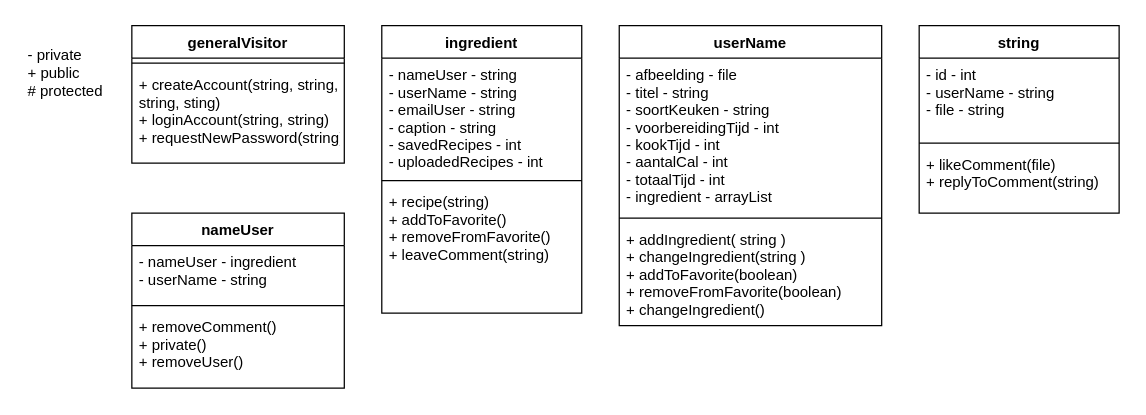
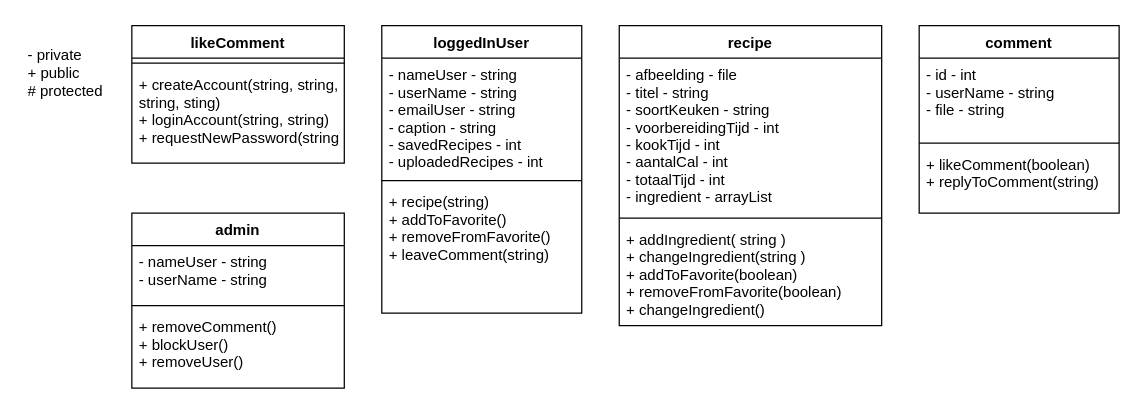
  <mxCell id="0" />
  <mxCell id="1" parent="0" />
- <mxCell id="2" value="userName" style="swimlane;fontStyle=1;align=center;verticalAlign=top;childLayout=stackLayout;horizontal=1;startSize=26;horizontalStack=0;resizeParent=1;resizeParentMax=0;resizeLast=0;collapsible=1;marginBottom=0;" vertex="1" parent="1"><mxGeometry x="495" y="20" width="210" height="240" as="geometry" /></mxCell>
+ <mxCell id="2" value="recipe" style="swimlane;fontStyle=1;align=center;verticalAlign=top;childLayout=stackLayout;horizontal=1;startSize=26;horizontalStack=0;resizeParent=1;resizeParentMax=0;resizeLast=0;collapsible=1;marginBottom=0;" vertex="1" parent="1"><mxGeometry x="495" y="20" width="210" height="240" as="geometry" /></mxCell>
  <mxCell id="3" value="- afbeelding - file&#10;- titel - string&#10;- soortKeuken - string&#10;- voorbereidingTijd - int&#10;- kookTijd - int&#10;- aantalCal - int&#10;- totaalTijd - int&#10;- ingredient - arrayList" style="text;strokeColor=none;fillColor=none;align=left;verticalAlign=top;spacingLeft=4;spacingRight=4;overflow=hidden;rotatable=0;points=[[0,0.5],[1,0.5]];portConstraint=eastwest;" vertex="1" parent="2"><mxGeometry y="26" width="210" height="124" as="geometry" /></mxCell>
  <mxCell id="4" value="" style="line;strokeWidth=1;fillColor=none;align=left;verticalAlign=middle;spacingTop=-1;spacingLeft=3;spacingRight=3;rotatable=0;labelPosition=right;points=[];portConstraint=eastwest;" vertex="1" parent="2"><mxGeometry y="150" width="210" height="8" as="geometry" /></mxCell>
  <mxCell id="5" value="+ addIngredient( string )&#10;+ changeIngredient(string )&#10;+ addToFavorite(boolean)&#10;+ removeFromFavorite(boolean)&#10;+ changeIngredient()" style="text;strokeColor=none;fillColor=none;align=left;verticalAlign=top;spacingLeft=4;spacingRight=4;overflow=hidden;rotatable=0;points=[[0,0.5],[1,0.5]];portConstraint=eastwest;" vertex="1" parent="2"><mxGeometry y="158" width="210" height="82" as="geometry" /></mxCell>
- <mxCell id="6" value="generalVisitor" style="swimlane;fontStyle=1;align=center;verticalAlign=top;childLayout=stackLayout;horizontal=1;startSize=26;horizontalStack=0;resizeParent=1;resizeParentMax=0;resizeLast=0;collapsible=1;marginBottom=0;" vertex="1" parent="1"><mxGeometry x="105" y="20" width="170" height="110" as="geometry" /></mxCell>
+ <mxCell id="6" value="likeComment" style="swimlane;fontStyle=1;align=center;verticalAlign=top;childLayout=stackLayout;horizontal=1;startSize=26;horizontalStack=0;resizeParent=1;resizeParentMax=0;resizeLast=0;collapsible=1;marginBottom=0;" vertex="1" parent="1"><mxGeometry x="105" y="20" width="170" height="110" as="geometry" /></mxCell>
  <mxCell id="7" value="" style="line;strokeWidth=1;fillColor=none;align=left;verticalAlign=middle;spacingTop=-1;spacingLeft=3;spacingRight=3;rotatable=0;labelPosition=right;points=[];portConstraint=eastwest;" vertex="1" parent="6"><mxGeometry y="26" width="170" height="8" as="geometry" /></mxCell>
  <mxCell id="8" value="+ createAccount(string, string, &#10;string, sting)&#10;+ loginAccount(string, string)&#10;+ requestNewPassword(string)" style="text;strokeColor=none;fillColor=none;align=left;verticalAlign=top;spacingLeft=4;spacingRight=4;overflow=hidden;rotatable=0;points=[[0,0.5],[1,0.5]];portConstraint=eastwest;" vertex="1" parent="6"><mxGeometry y="34" width="170" height="76" as="geometry" /></mxCell>
- <mxCell id="9" value="ingredient" style="swimlane;fontStyle=1;align=center;verticalAlign=top;childLayout=stackLayout;horizontal=1;startSize=26;horizontalStack=0;resizeParent=1;resizeParentMax=0;resizeLast=0;collapsible=1;marginBottom=0;" vertex="1" parent="1"><mxGeometry x="305" y="20" width="160" height="230" as="geometry" /></mxCell>
+ <mxCell id="9" value="loggedInUser" style="swimlane;fontStyle=1;align=center;verticalAlign=top;childLayout=stackLayout;horizontal=1;startSize=26;horizontalStack=0;resizeParent=1;resizeParentMax=0;resizeLast=0;collapsible=1;marginBottom=0;" vertex="1" parent="1"><mxGeometry x="305" y="20" width="160" height="230" as="geometry" /></mxCell>
  <mxCell id="10" value="- nameUser - string&#10;- userName - string&#10;- emailUser - string&#10;- caption - string&#10;- savedRecipes - int&#10;- uploadedRecipes - int" style="text;strokeColor=none;fillColor=none;align=left;verticalAlign=top;spacingLeft=4;spacingRight=4;overflow=hidden;rotatable=0;points=[[0,0.5],[1,0.5]];portConstraint=eastwest;" vertex="1" parent="9"><mxGeometry y="26" width="160" height="94" as="geometry" /></mxCell>
  <mxCell id="11" value="" style="line;strokeWidth=1;fillColor=none;align=left;verticalAlign=middle;spacingTop=-1;spacingLeft=3;spacingRight=3;rotatable=0;labelPosition=right;points=[];portConstraint=eastwest;" vertex="1" parent="9"><mxGeometry y="120" width="160" height="8" as="geometry" /></mxCell>
  <mxCell id="12" value="+ recipe(string)&#10;+ addToFavorite()&#10;+ removeFromFavorite()&#10;+ leaveComment(string)" style="text;strokeColor=none;fillColor=none;align=left;verticalAlign=top;spacingLeft=4;spacingRight=4;overflow=hidden;rotatable=0;points=[[0,0.5],[1,0.5]];portConstraint=eastwest;" vertex="1" parent="9"><mxGeometry y="128" width="160" height="102" as="geometry" /></mxCell>
  <mxCell id="13" value="- private&lt;br&gt;+ public&lt;br&gt;# protected" style="text;html=1;strokeColor=none;fillColor=none;align=left;verticalAlign=top;whiteSpace=wrap;rounded=0;" vertex="1" parent="1"><mxGeometry x="20" y="30" width="70" height="80" as="geometry" /></mxCell>
- <mxCell id="14" value="nameUser" style="swimlane;fontStyle=1;align=center;verticalAlign=top;childLayout=stackLayout;horizontal=1;startSize=26;horizontalStack=0;resizeParent=1;resizeParentMax=0;resizeLast=0;collapsible=1;marginBottom=0;" vertex="1" parent="1"><mxGeometry x="105" y="170" width="170" height="140" as="geometry" /></mxCell>
- <mxCell id="15" value="- nameUser - ingredient&#10;- userName - string" style="text;strokeColor=none;fillColor=none;align=left;verticalAlign=top;spacingLeft=4;spacingRight=4;overflow=hidden;rotatable=0;points=[[0,0.5],[1,0.5]];portConstraint=eastwest;" vertex="1" parent="14"><mxGeometry y="26" width="170" height="44" as="geometry" /></mxCell>
+ <mxCell id="14" value="admin" style="swimlane;fontStyle=1;align=center;verticalAlign=top;childLayout=stackLayout;horizontal=1;startSize=26;horizontalStack=0;resizeParent=1;resizeParentMax=0;resizeLast=0;collapsible=1;marginBottom=0;" vertex="1" parent="1"><mxGeometry x="105" y="170" width="170" height="140" as="geometry" /></mxCell>
+ <mxCell id="15" value="- nameUser - string&#10;- userName - string" style="text;strokeColor=none;fillColor=none;align=left;verticalAlign=top;spacingLeft=4;spacingRight=4;overflow=hidden;rotatable=0;points=[[0,0.5],[1,0.5]];portConstraint=eastwest;" vertex="1" parent="14"><mxGeometry y="26" width="170" height="44" as="geometry" /></mxCell>
  <mxCell id="16" value="" style="line;strokeWidth=1;fillColor=none;align=left;verticalAlign=middle;spacingTop=-1;spacingLeft=3;spacingRight=3;rotatable=0;labelPosition=right;points=[];portConstraint=eastwest;" vertex="1" parent="14"><mxGeometry y="70" width="170" height="8" as="geometry" /></mxCell>
- <mxCell id="17" value="+ removeComment()&#10;+ private()&#10;+ removeUser()" style="text;strokeColor=none;fillColor=none;align=left;verticalAlign=top;spacingLeft=4;spacingRight=4;overflow=hidden;rotatable=0;points=[[0,0.5],[1,0.5]];portConstraint=eastwest;" vertex="1" parent="14"><mxGeometry y="78" width="170" height="62" as="geometry" /></mxCell>
- <mxCell id="18" value="string" style="swimlane;fontStyle=1;align=center;verticalAlign=top;childLayout=stackLayout;horizontal=1;startSize=26;horizontalStack=0;resizeParent=1;resizeParentMax=0;resizeLast=0;collapsible=1;marginBottom=0;" vertex="1" parent="1"><mxGeometry x="735" y="20" width="160" height="150" as="geometry" /></mxCell>
+ <mxCell id="17" value="+ removeComment()&#10;+ blockUser()&#10;+ removeUser()" style="text;strokeColor=none;fillColor=none;align=left;verticalAlign=top;spacingLeft=4;spacingRight=4;overflow=hidden;rotatable=0;points=[[0,0.5],[1,0.5]];portConstraint=eastwest;" vertex="1" parent="14"><mxGeometry y="78" width="170" height="62" as="geometry" /></mxCell>
+ <mxCell id="18" value="comment" style="swimlane;fontStyle=1;align=center;verticalAlign=top;childLayout=stackLayout;horizontal=1;startSize=26;horizontalStack=0;resizeParent=1;resizeParentMax=0;resizeLast=0;collapsible=1;marginBottom=0;" vertex="1" parent="1"><mxGeometry x="735" y="20" width="160" height="150" as="geometry" /></mxCell>
  <mxCell id="19" value="- id - int&#10;- userName - string&#10;- file - string" style="text;strokeColor=none;fillColor=none;align=left;verticalAlign=top;spacingLeft=4;spacingRight=4;overflow=hidden;rotatable=0;points=[[0,0.5],[1,0.5]];portConstraint=eastwest;" vertex="1" parent="18"><mxGeometry y="26" width="160" height="64" as="geometry" /></mxCell>
  <mxCell id="20" value="" style="line;strokeWidth=1;fillColor=none;align=left;verticalAlign=middle;spacingTop=-1;spacingLeft=3;spacingRight=3;rotatable=0;labelPosition=right;points=[];portConstraint=eastwest;" vertex="1" parent="18"><mxGeometry y="90" width="160" height="8" as="geometry" /></mxCell>
- <mxCell id="21" value="+ likeComment(file)&#10;+ replyToComment(string)&#10;" style="text;strokeColor=none;fillColor=none;align=left;verticalAlign=top;spacingLeft=4;spacingRight=4;overflow=hidden;rotatable=0;points=[[0,0.5],[1,0.5]];portConstraint=eastwest;" vertex="1" parent="18"><mxGeometry y="98" width="160" height="52" as="geometry" /></mxCell>
+ <mxCell id="21" value="+ likeComment(boolean)&#10;+ replyToComment(string)&#10;" style="text;strokeColor=none;fillColor=none;align=left;verticalAlign=top;spacingLeft=4;spacingRight=4;overflow=hidden;rotatable=0;points=[[0,0.5],[1,0.5]];portConstraint=eastwest;" vertex="1" parent="18"><mxGeometry y="98" width="160" height="52" as="geometry" /></mxCell>
